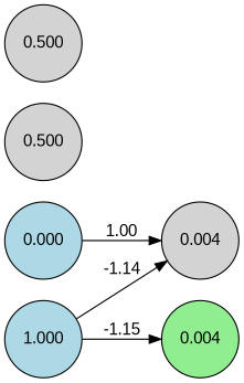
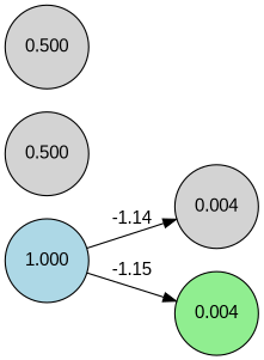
  digraph {
    rankdir=LR
    fontname="Liberation Sans"
    node [fillcolor=lightgray shape=circle style=filled fontname="Liberation Sans"]
    edge [fontname="Liberation Sans"]
-   n1 [fillcolor=lightblue label=0.000]
    n2 [label=0.004]
    n3 [fillcolor=lightblue label=1.000]
    n4 [fillcolor=lightgreen label=0.004]
    n5 [label=0.500]
    n6 [label=0.500]
-   n1 -> n2 [label=1.00]
    n3 -> n2 [label=-1.14]
    n3 -> n4 [label=-1.15]
  }
